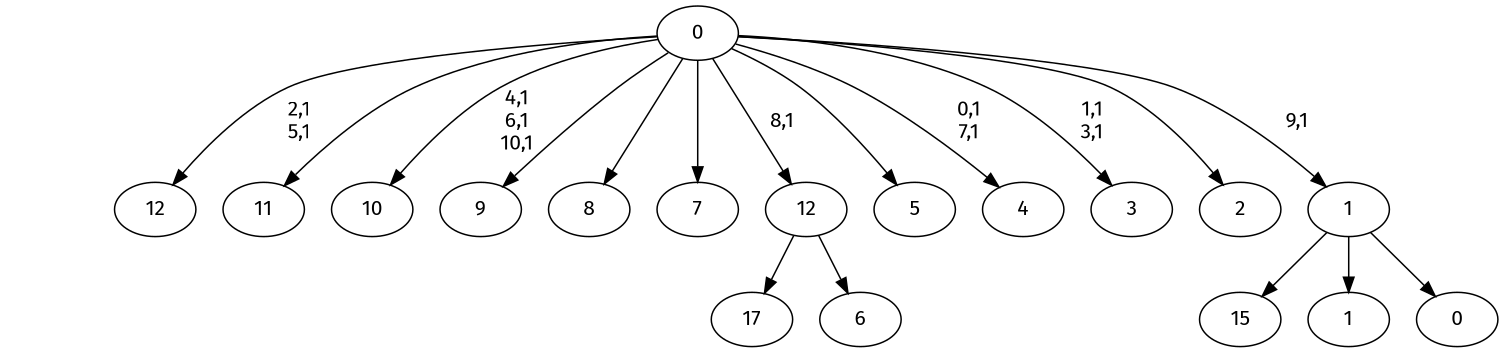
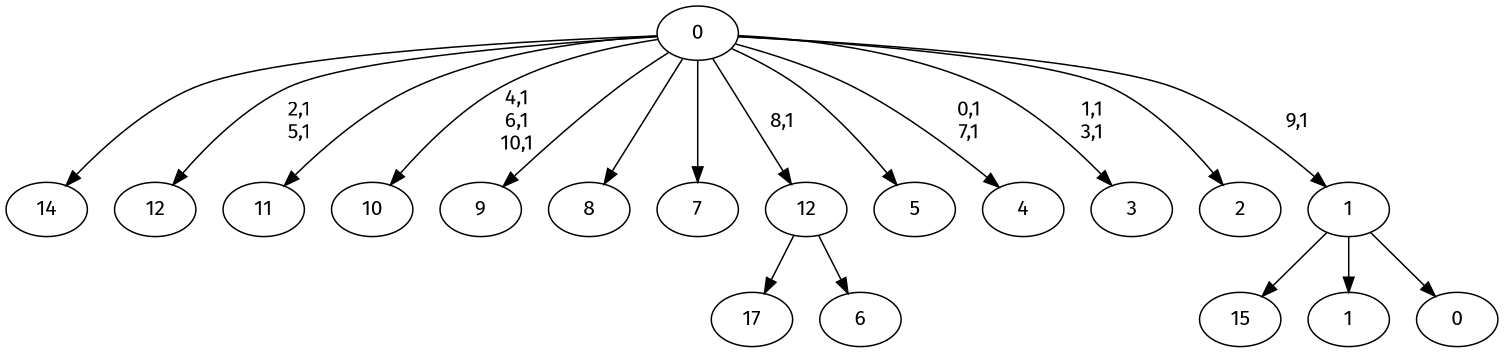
  digraph {
    fontname="Fira Sans"
    node [fontname="Fira Sans"]
    edge [fontname="Fira Sans"]
    n1 [label=17]
    n2 [label=15]
+   n3 [label=14]
    n4 [label=12]
    n5 [label=11]
    n6 [label=10]
    n7 [label=9]
    n8 [label=8]
    n9 [label=7]
    n10 [label=6]
    12
    n12 [label=5]
    n13 [label=4]
    n14 [label=3]
    n15 [label=2]
    n16 [label=1]
    n17 [label=0]
    1
    0
    12 -> n1
    12 -> n10
    1 -> n2
    1 -> n16
    1 -> n17
+   0 -> n3
    0 -> n4 [label="2,1\n5,1"]
    0 -> n5
    0 -> n6 [label="4,1\n6,1\n10,1"]
    0 -> n7
    0 -> n8
    0 -> n9
    0 -> 12 [label="8,1"]
    0 -> n12
    0 -> n13 [label="0,1\n7,1"]
    0 -> n14 [label="1,1\n3,1"]
    0 -> n15
    0 -> 1 [label="9,1"]
  }
